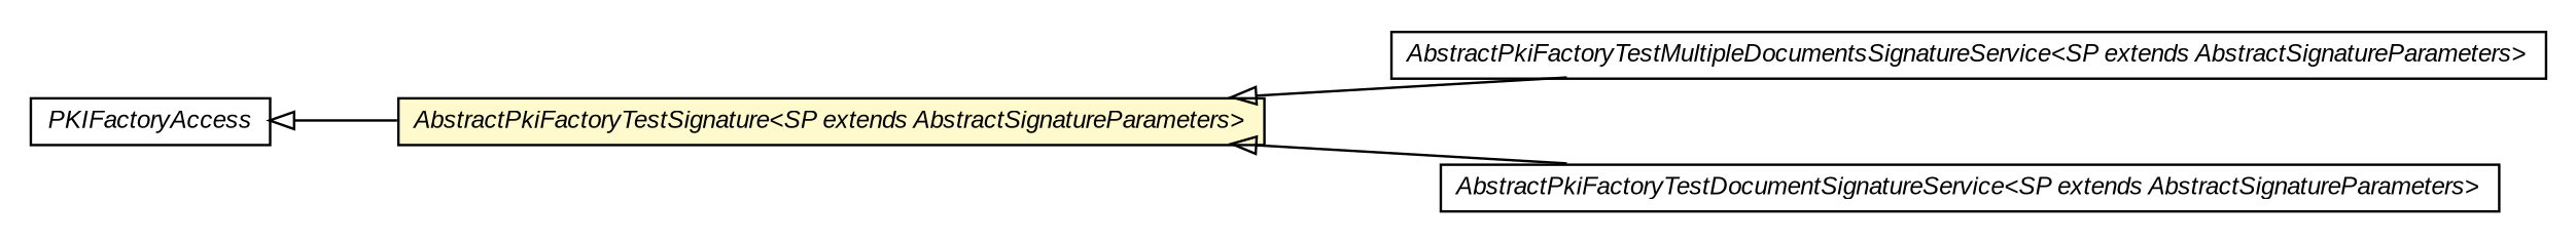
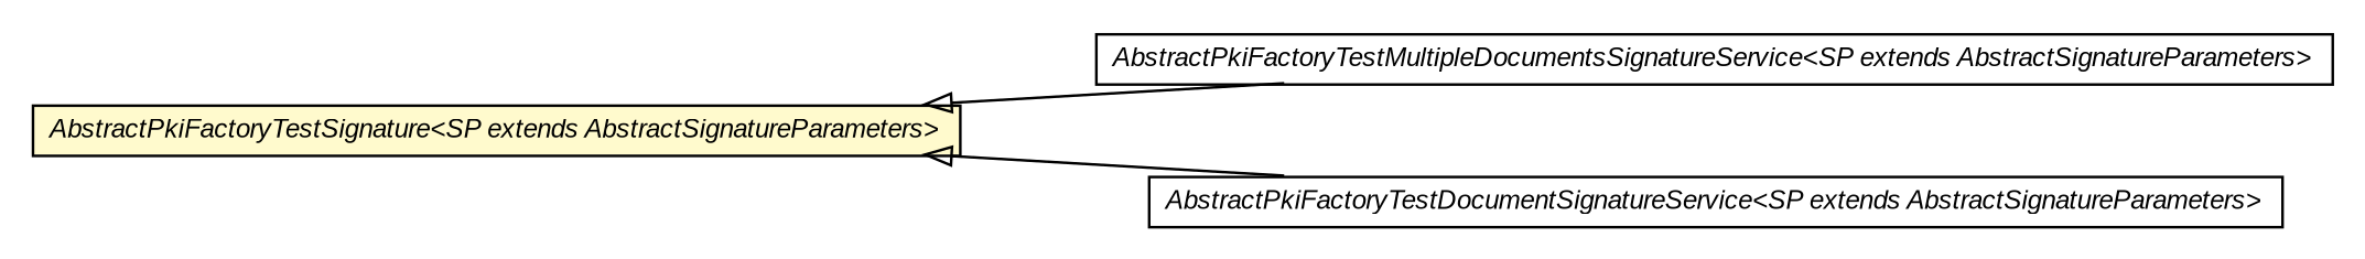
  digraph {
    nodesep=0.25
    ranksep=0.5
    rankdir=LR
    node [fontcolor=black fontname=arial fontsize=10.0 shape=plaintext]
    edge [arrowtail=empty dir=back fontname=arial fontsize=10 headport=p labelfontname=arial labelfontsize=10 tailport=p]
-   n1 [label=<<table title="eu.europa.esig.dss.signature.PKIFactoryAccess" border="0" cellborder="1" cellspacing="0" cellpadding="2" port="p" href="./PKIFactoryAccess.html"> 		<tr><td><table border="0" cellspacing="0" cellpadding="1"> <tr><td align="center" balign="center"><font face="arial italic"> PKIFactoryAccess </font></td></tr> 		</table></td></tr> 		</table>>]
    n2 [label=<<table title="eu.europa.esig.dss.signature.AbstractPkiFactoryTestSignature" border="0" cellborder="1" cellspacing="0" cellpadding="2" port="p" bgcolor="lemonChiffon" href="./AbstractPkiFactoryTestSignature.html"> 		<tr><td><table border="0" cellspacing="0" cellpadding="1"> <tr><td align="center" balign="center"><font face="arial italic"> AbstractPkiFactoryTestSignature&lt;SP extends AbstractSignatureParameters&gt; </font></td></tr> 		</table></td></tr> 		</table>>]
    n3 [label=<<table title="eu.europa.esig.dss.signature.AbstractPkiFactoryTestMultipleDocumentsSignatureService" border="0" cellborder="1" cellspacing="0" cellpadding="2" port="p" href="./AbstractPkiFactoryTestMultipleDocumentsSignatureService.html"> 		<tr><td><table border="0" cellspacing="0" cellpadding="1"> <tr><td align="center" balign="center"><font face="arial italic"> AbstractPkiFactoryTestMultipleDocumentsSignatureService&lt;SP extends AbstractSignatureParameters&gt; </font></td></tr> 		</table></td></tr> 		</table>>]
    n4 [label=<<table title="eu.europa.esig.dss.signature.AbstractPkiFactoryTestDocumentSignatureService" border="0" cellborder="1" cellspacing="0" cellpadding="2" port="p" href="./AbstractPkiFactoryTestDocumentSignatureService.html"> 		<tr><td><table border="0" cellspacing="0" cellpadding="1"> <tr><td align="center" balign="center"><font face="arial italic"> AbstractPkiFactoryTestDocumentSignatureService&lt;SP extends AbstractSignatureParameters&gt; </font></td></tr> 		</table></td></tr> 		</table>>]
-   n1 -> n2
    n2 -> n3
    n2 -> n4
  }
